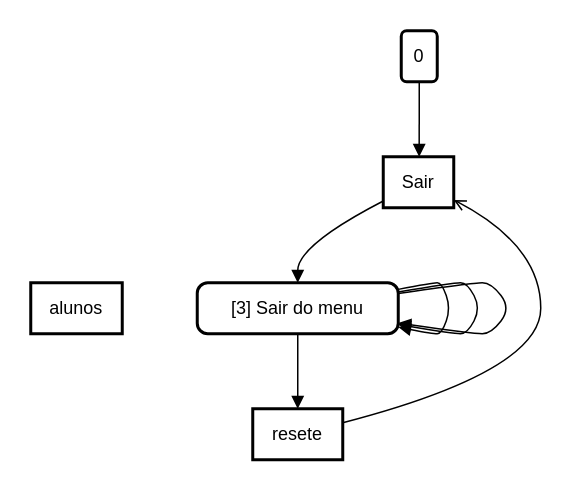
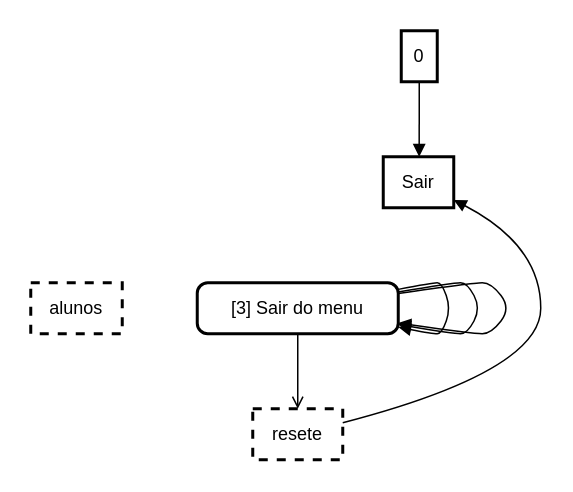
  <mxCell id="0" />
  <mxCell id="1" parent="0" />
- <mxCell id="2" value="0" style="whiteSpace=wrap;strokeWidth=2;rounded=1;" vertex="1" parent="1"><mxGeometry x="267" width="24" height="34" as="geometry" y="20" /></mxCell>
- <mxCell id="3" value="alunos" style="whiteSpace=wrap;strokeWidth=2;" vertex="1" parent="1"><mxGeometry y="188" width="61" height="34" as="geometry" x="20" /></mxCell>
- <mxCell id="4" value="resete" style="whiteSpace=wrap;strokeWidth=2;" vertex="1" parent="1"><mxGeometry x="168" y="272" width="60" height="34" as="geometry" /></mxCell>
+ <mxCell id="2" value="0" style="whiteSpace=wrap;strokeWidth=2;" vertex="1" parent="1"><mxGeometry x="267" width="24" height="34" as="geometry" y="20" /></mxCell>
+ <mxCell id="3" value="alunos" style="whiteSpace=wrap;strokeWidth=2;dashed=1;" vertex="1" parent="1"><mxGeometry y="188" width="61" height="34" as="geometry" x="20" /></mxCell>
+ <mxCell id="4" value="resete" style="whiteSpace=wrap;strokeWidth=2;dashed=1;" vertex="1" parent="1"><mxGeometry x="168" y="272" width="60" height="34" as="geometry" /></mxCell>
  <mxCell id="5" value="Sair" style="whiteSpace=wrap;strokeWidth=2;" vertex="1" parent="1"><mxGeometry x="255" y="104" width="47" height="34" as="geometry" /></mxCell>
  <mxCell id="6" value="[3] Sair do menu" style="rounded=1;absoluteArcSize=1;arcSize=14;whiteSpace=wrap;strokeWidth=2;" vertex="1" parent="1"><mxGeometry x="131" y="188" width="134" height="34" as="geometry" /></mxCell>
- <mxCell id="7" value="" style="curved=1;startArrow=none;endArrow=open;exitX=1.01;exitY=0.27;entryX=1.02;entryY=0.86;" edge="1" parent="1" source="4" target="5"><mxGeometry relative="1" as="geometry"><Array as="points"><mxPoint x="360" y="247" /><mxPoint x="360" y="163" /></Array></mxGeometry></mxCell>
+ <mxCell id="7" value="" style="curved=1;startArrow=none;endArrow=block;exitX=1.01;exitY=0.27;entryX=1.02;entryY=0.86;" edge="1" parent="1" source="4" target="5"><mxGeometry relative="1" as="geometry"><Array as="points"><mxPoint x="360" y="247" /><mxPoint x="360" y="163" /></Array></mxGeometry></mxCell>
  <mxCell id="8" value="" style="curved=1;startArrow=none;endArrow=block;exitX=0.5;exitY=1;entryX=0.51;entryY=0;" edge="1" parent="1" source="2" target="5"><mxGeometry relative="1" as="geometry"><Array as="points" /></mxGeometry></mxCell>
- <mxCell id="9" value="" style="curved=1;startArrow=none;endArrow=block;exitX=0.01;exitY=0.86;entryX=0.5;entryY=0;" edge="1" parent="1" source="5" target="6"><mxGeometry relative="1" as="geometry"><Array as="points"><mxPoint x="198" y="163" /></Array></mxGeometry></mxCell>
  <mxCell id="10" value="" style="curved=1;startArrow=none;endArrow=block;exitX=1;exitY=0.13;entryX=1;entryY=0.87;" edge="1" parent="1" source="6" target="6"><mxGeometry relative="1" as="geometry"><Array as="points"><mxPoint x="288" y="188" /><mxPoint x="294" y="188" /><mxPoint x="300" y="205" /><mxPoint x="294" y="222" /><mxPoint x="288" y="222" /></Array></mxGeometry></mxCell>
  <mxCell id="11" value="" style="curved=1;startArrow=none;endArrow=block;exitX=1;exitY=0.18;entryX=1;entryY=0.82;" edge="1" parent="1" source="6" target="6"><mxGeometry relative="1" as="geometry"><Array as="points"><mxPoint x="302" y="188" /><mxPoint x="311" y="188" /><mxPoint x="320" y="205" /><mxPoint x="311" y="222" /><mxPoint x="302" y="222" /></Array></mxGeometry></mxCell>
  <mxCell id="12" value="" style="curved=1;startArrow=none;endArrow=block;exitX=1;exitY=0.21;entryX=1;entryY=0.79;" edge="1" parent="1" source="6" target="6"><mxGeometry relative="1" as="geometry"><Array as="points"><mxPoint x="315" y="188" /><mxPoint x="327" y="188" /><mxPoint x="340" y="205" /><mxPoint x="327" y="222" /><mxPoint x="315" y="222" /></Array></mxGeometry></mxCell>
- <mxCell id="13" value="" style="curved=1;startArrow=none;endArrow=block;exitX=0.5;exitY=1;entryX=0.5;entryY=0;" edge="1" parent="1" source="6" target="4"><mxGeometry relative="1" as="geometry"><Array as="points" /></mxGeometry></mxCell>
+ <mxCell id="13" value="" style="curved=1;startArrow=none;endArrow=open;exitX=0.5;exitY=1;entryX=0.5;entryY=0;" edge="1" parent="1" source="6" target="4"><mxGeometry relative="1" as="geometry"><Array as="points" /></mxGeometry></mxCell>
